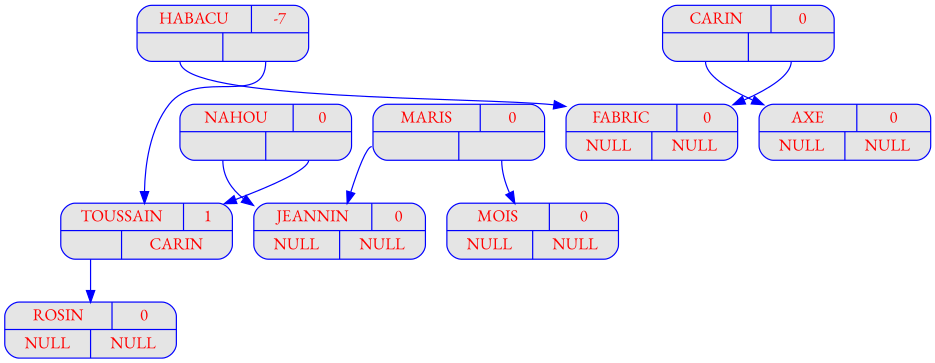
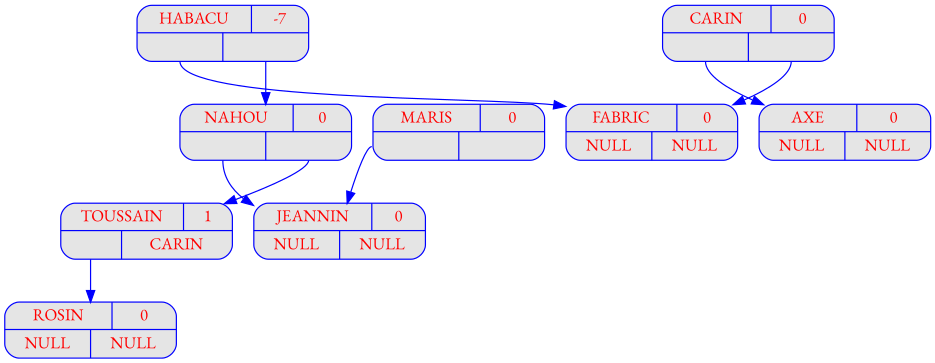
  digraph {
    fontname="EB Garamond"
    node [color=blue fillcolor=grey90 fontcolor=red fontname="EB Garamond" fontsize=14 shape=record style="rounded, filled"]
    edge [color=blue fontname="EB Garamond" tailport=g]
    n1 [label="{{<c> HABACU | <b> -7} | { <g> | <d>}}" width=2]
    n2 [label="{{<c> NAHOU | <b> 0} | { <g> | <d>}}" width=2]
    n3 [label="{{<c> FABRIC | <b> 0} | { <g> NULL | <d> NULL}}" width=2]
    n4 [label="{{<c> CARIN | <b> 0} | { <g> | <d>}}" width=2]
    n5 [label="{{<c> AXE | <b> 0} | { <g> NULL | <d> NULL}}" width=2]
    n6 [label="{{<c> TOUSSAIN | <b> 1} | { <g> | <d> CARIN}}" width=2]
    n7 [label="{{<c> JEANNIN | <b> 0} | { <g> NULL | <d> NULL}}" width=2]
    n8 [label="{{<c> MARIS | <b> 0} | { <g> | <d>}}" width=2]
-   n9 [label="{{<c> MOIS | <b> 0} | { <g> NULL | <d> NULL}}" width=2]
    n10 [label="{{<c> ROSIN | <b> 0} | { <g> NULL | <d> NULL}}" width=2]
-   n1 -> n6 [tailport=d]
+   n1 -> n2 [tailport=d]
    n1 -> n3
    n2 -> n6 [tailport=d]
    n2 -> n7
    n4 -> n3 [tailport=d]
    n4 -> n5
    n6 -> n10
    n8 -> n7
-   n8 -> n9 [tailport=d]
  }
